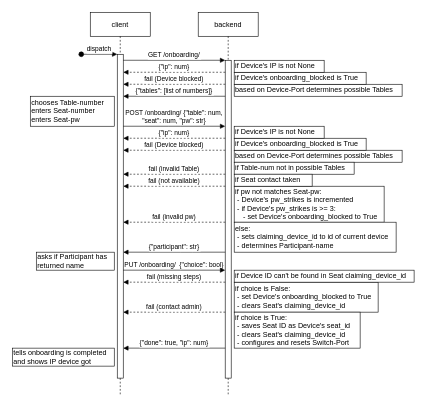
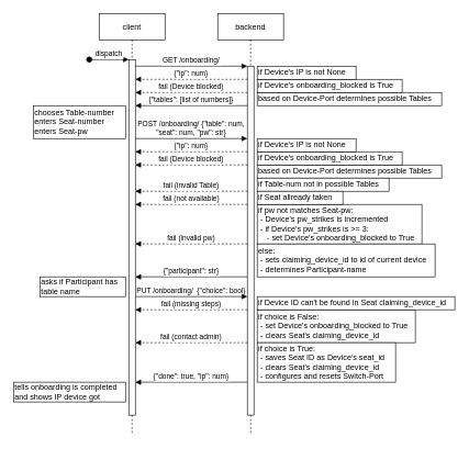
  <mxCell id="0" />
  <mxCell id="1" parent="0" />
  <mxCell id="2" value="client" style="shape=umlLifeline;perimeter=lifelinePerimeter;container=1;collapsible=0;recursiveResize=0;rounded=0;shadow=0;strokeWidth=1;" parent="1" vertex="1"><mxGeometry x="150" y="20" width="100" height="640" as="geometry" /></mxCell>
  <mxCell id="3" value="" style="points=[];perimeter=orthogonalPerimeter;rounded=0;shadow=0;strokeWidth=1;" parent="2" vertex="1"><mxGeometry x="45" y="70" width="10" height="540" as="geometry" /></mxCell>
  <mxCell id="4" value="dispatch" style="verticalAlign=bottom;startArrow=oval;endArrow=block;startSize=8;shadow=0;strokeWidth=1;" parent="2" target="3" edge="1"><mxGeometry relative="1" as="geometry"><mxPoint x="-15" y="70" as="sourcePoint" /></mxGeometry></mxCell>
- <mxCell id="5" value="asks if Participant has&lt;br&gt;returned name" style="rounded=0;whiteSpace=wrap;html=1;align=left;autosize=1;" parent="2" vertex="1"><mxGeometry x="-90" y="400" width="130" height="30" as="geometry" /></mxCell>
+ <mxCell id="5" value="asks if Participant has&lt;br&gt;table name" style="rounded=0;whiteSpace=wrap;html=1;align=left;autosize=1;" parent="2" vertex="1"><mxGeometry x="-90" y="400" width="130" height="30" as="geometry" /></mxCell>
  <mxCell id="6" value="backend" style="shape=umlLifeline;perimeter=lifelinePerimeter;container=1;collapsible=0;recursiveResize=0;rounded=0;shadow=0;strokeWidth=1;" parent="1" vertex="1"><mxGeometry x="330" y="20" width="100" height="640" as="geometry" /></mxCell>
  <mxCell id="7" value="" style="points=[];perimeter=orthogonalPerimeter;rounded=0;shadow=0;strokeWidth=1;" parent="6" vertex="1"><mxGeometry x="45" y="80" width="10" height="530" as="geometry" /></mxCell>
  <mxCell id="8" value="fail (invalid Table)" style="verticalAlign=bottom;endArrow=block;shadow=0;strokeWidth=1;dashed=1;" parent="6" edge="1"><mxGeometry relative="1" as="geometry"><mxPoint x="45" y="270" as="sourcePoint" /><mxPoint x="-125" y="270" as="targetPoint" /><Array as="points"><mxPoint x="-20" y="270" /></Array></mxGeometry></mxCell>
  <mxCell id="9" value="fail (not available)" style="verticalAlign=bottom;endArrow=block;shadow=0;strokeWidth=1;dashed=1;" parent="6" edge="1"><mxGeometry relative="1" as="geometry"><mxPoint x="45" y="290" as="sourcePoint" /><mxPoint x="-125" y="290" as="targetPoint" /><Array as="points"><mxPoint x="-20" y="290" /></Array></mxGeometry></mxCell>
  <mxCell id="10" value="fail (invalid pw)" style="verticalAlign=bottom;endArrow=block;shadow=0;strokeWidth=1;dashed=1;" parent="6" edge="1"><mxGeometry relative="1" as="geometry"><mxPoint x="45" y="350" as="sourcePoint" /><mxPoint x="-125" y="350" as="targetPoint" /><Array as="points"><mxPoint x="-20" y="350" /></Array></mxGeometry></mxCell>
  <mxCell id="11" value="{&quot;participant&quot;: str}" style="verticalAlign=bottom;endArrow=block;shadow=0;strokeWidth=1;" parent="6" edge="1"><mxGeometry relative="1" as="geometry"><mxPoint x="45" y="400" as="sourcePoint" /><mxPoint x="-125" y="400" as="targetPoint" /><Array as="points"><mxPoint x="-20" y="400" /></Array></mxGeometry></mxCell>
  <mxCell id="12" value="{&quot;tables&quot;: [list of numbers]}" style="verticalAlign=bottom;endArrow=block;shadow=0;strokeWidth=1;" parent="6" edge="1"><mxGeometry relative="1" as="geometry"><mxPoint x="45" y="140" as="sourcePoint" /><mxPoint x="-125" y="140" as="targetPoint" /><Array as="points"><mxPoint x="-20" y="140" /></Array></mxGeometry></mxCell>
  <mxCell id="13" value="fail (Device blocked)" style="verticalAlign=bottom;endArrow=block;shadow=0;strokeWidth=1;dashed=1;" parent="6" edge="1"><mxGeometry relative="1" as="geometry"><mxPoint x="45" y="120" as="sourcePoint" /><mxPoint x="-125" y="120" as="targetPoint" /><Array as="points"><mxPoint x="-20" y="120" /></Array></mxGeometry></mxCell>
  <mxCell id="14" value="POST /onboarding/ {&quot;table&quot;: num,&#10;&quot;seat&quot;: num, &quot;pw&quot;: str}" style="verticalAlign=bottom;endArrow=block;entryX=0;entryY=0;shadow=0;strokeWidth=1;labelBackgroundColor=none;" parent="6" edge="1"><mxGeometry relative="1" as="geometry"><mxPoint x="-125" y="190.0" as="sourcePoint" /><mxPoint x="45" y="190.0" as="targetPoint" /><Array as="points"><mxPoint x="-40" y="190" /></Array></mxGeometry></mxCell>
  <mxCell id="15" value="fail (Device blocked)" style="verticalAlign=bottom;endArrow=block;shadow=0;strokeWidth=1;dashed=1;" parent="6" edge="1"><mxGeometry relative="1" as="geometry"><mxPoint x="45" y="230" as="sourcePoint" /><mxPoint x="-125" y="230" as="targetPoint" /><Array as="points"><mxPoint x="-20" y="230" /></Array></mxGeometry></mxCell>
  <mxCell id="16" value="PUT /onboarding/  {&quot;choice&quot;: bool}" style="verticalAlign=bottom;endArrow=block;entryX=0;entryY=0;shadow=0;strokeWidth=1;labelBackgroundColor=none;" parent="6" edge="1"><mxGeometry relative="1" as="geometry"><mxPoint x="-125" y="430.0" as="sourcePoint" /><mxPoint x="45" y="430.0" as="targetPoint" /><Array as="points"><mxPoint x="-40" y="430" /></Array></mxGeometry></mxCell>
  <mxCell id="17" value="fail (missing steps)" style="verticalAlign=bottom;endArrow=block;shadow=0;strokeWidth=1;dashed=1;" parent="6" edge="1"><mxGeometry relative="1" as="geometry"><mxPoint x="45" y="450" as="sourcePoint" /><mxPoint x="-125" y="450" as="targetPoint" /><Array as="points"><mxPoint x="-20" y="450" /></Array></mxGeometry></mxCell>
  <mxCell id="18" value="fail (contact admin)" style="verticalAlign=bottom;endArrow=block;shadow=0;strokeWidth=1;dashed=1;" parent="6" edge="1"><mxGeometry relative="1" as="geometry"><mxPoint x="45" y="500" as="sourcePoint" /><mxPoint x="-125" y="500" as="targetPoint" /><Array as="points"><mxPoint x="-20" y="500" /></Array></mxGeometry></mxCell>
  <mxCell id="19" value="{&quot;ip&quot;: num}" style="verticalAlign=bottom;endArrow=block;shadow=0;strokeWidth=1;dashed=1;" parent="6" edge="1"><mxGeometry relative="1" as="geometry"><mxPoint x="45" y="100" as="sourcePoint" /><mxPoint x="-125" y="100" as="targetPoint" /><Array as="points"><mxPoint x="-20" y="100" /></Array></mxGeometry></mxCell>
  <mxCell id="20" value="{&quot;ip&quot;: num}" style="verticalAlign=bottom;endArrow=block;shadow=0;strokeWidth=1;dashed=1;" parent="6" edge="1"><mxGeometry relative="1" as="geometry"><mxPoint x="45" y="210" as="sourcePoint" /><mxPoint x="-125" y="210" as="targetPoint" /><Array as="points"><mxPoint x="-20" y="210" /></Array></mxGeometry></mxCell>
  <mxCell id="21" value="{&quot;done&quot;: true, &quot;ip&quot;: num}" style="verticalAlign=bottom;endArrow=block;shadow=0;strokeWidth=1;" parent="6" edge="1"><mxGeometry relative="1" as="geometry"><mxPoint x="45" y="560" as="sourcePoint" /><mxPoint x="-125" y="560" as="targetPoint" /><Array as="points"><mxPoint x="-20" y="560" /></Array></mxGeometry></mxCell>
  <mxCell id="22" value="GET /onboarding/" style="verticalAlign=bottom;endArrow=block;entryX=0;entryY=0;shadow=0;strokeWidth=1;" parent="1" source="3" target="7" edge="1"><mxGeometry relative="1" as="geometry"><mxPoint x="305" y="100" as="sourcePoint" /></mxGeometry></mxCell>
  <mxCell id="23" value="based on Device-Port determines possible Tables" style="rounded=0;whiteSpace=wrap;html=1;align=left;autosize=1;" parent="1" vertex="1"><mxGeometry x="390" y="140" width="280" height="20" as="geometry" /></mxCell>
  <mxCell id="24" value="if pw not matches Seat-pw:&lt;br&gt;&amp;nbsp;- Device's pw_strikes is incremented&lt;br&gt;&amp;nbsp;- if Device's pw_strikes is &amp;gt;= 3:&lt;br&gt;&amp;nbsp; &amp;nbsp; - set Device's onboarding_blocked to True" style="rounded=0;whiteSpace=wrap;html=1;align=left;autosize=1;" parent="1" vertex="1"><mxGeometry x="390" y="310" width="250" height="60" as="geometry" /></mxCell>
  <mxCell id="25" value="else:&lt;br&gt;&amp;nbsp;- sets claiming_device_id to id of current device&lt;br&gt;&amp;nbsp;- determines Participant-name" style="rounded=0;whiteSpace=wrap;html=1;align=left;autosize=1;" parent="1" vertex="1"><mxGeometry x="390" y="370" width="270" height="50" as="geometry" /></mxCell>
  <mxCell id="26" value="based on Device-Port determines possible Tables" style="rounded=0;whiteSpace=wrap;html=1;align=left;autosize=1;" parent="1" vertex="1"><mxGeometry x="390" y="250" width="280" height="20" as="geometry" /></mxCell>
  <mxCell id="27" value="if Table-num not in possible Tables" style="rounded=0;whiteSpace=wrap;html=1;align=left;autosize=1;" parent="1" vertex="1"><mxGeometry x="390" y="270" width="200" height="20" as="geometry" /></mxCell>
- <mxCell id="28" value="if Seat contact taken" style="rounded=0;whiteSpace=wrap;html=1;align=left;autosize=1;" parent="1" vertex="1"><mxGeometry x="390" y="290" width="130" height="20" as="geometry" /></mxCell>
+ <mxCell id="28" value="if Seat allready taken" style="rounded=0;whiteSpace=wrap;html=1;align=left;autosize=1;" parent="1" vertex="1"><mxGeometry x="390" y="290" width="130" height="20" as="geometry" /></mxCell>
  <mxCell id="29" value="if Device's onboarding_blocked is True" style="rounded=0;whiteSpace=wrap;html=1;align=left;autosize=1;" parent="1" vertex="1"><mxGeometry x="390" y="120" width="220" height="20" as="geometry" /></mxCell>
  <mxCell id="30" value="if Device's onboarding_blocked is True" style="rounded=0;whiteSpace=wrap;html=1;align=left;autosize=1;" parent="1" vertex="1"><mxGeometry x="390" y="230" width="220" height="20" as="geometry" /></mxCell>
  <mxCell id="31" value="if choice is False:&lt;br&gt;&amp;nbsp;- set Device's onboarding_blocked to True&lt;br&gt;&amp;nbsp;- clears Seat's claiming_device_id" style="rounded=0;whiteSpace=wrap;html=1;align=left;autosize=1;" parent="1" vertex="1"><mxGeometry x="390" y="470" width="240" height="50" as="geometry" /></mxCell>
  <mxCell id="32" value="if Device ID can't be found in Seat claiming_device_id" style="rounded=0;whiteSpace=wrap;html=1;align=left;autosize=1;" parent="1" vertex="1"><mxGeometry x="390" y="450" width="300" height="20" as="geometry" /></mxCell>
  <mxCell id="33" value="if choice is True:&lt;br&gt;&amp;nbsp;- saves Seat ID as Device's seat_id&lt;br&gt;&amp;nbsp;- clears Seat's claiming_device_id&lt;br&gt;&amp;nbsp;- configures and resets Switch-Port" style="rounded=0;whiteSpace=wrap;html=1;align=left;autosize=1;" parent="1" vertex="1"><mxGeometry x="390" y="520" width="210" height="60" as="geometry" /></mxCell>
  <mxCell id="34" value="if Device's IP is not None" style="rounded=0;whiteSpace=wrap;html=1;align=left;autosize=1;" parent="1" vertex="1"><mxGeometry x="390" y="100" width="150" height="20" as="geometry" /></mxCell>
  <mxCell id="35" value="chooses Table-number&lt;br&gt;enters Seat-number&lt;br&gt;enters Seat-pw" style="rounded=0;whiteSpace=wrap;html=1;align=left;autosize=1;" parent="1" vertex="1"><mxGeometry x="50" y="160" width="140" height="50" as="geometry" /></mxCell>
  <mxCell id="36" value="if Device's IP is not None" style="rounded=0;whiteSpace=wrap;html=1;align=left;autosize=1;" parent="1" vertex="1"><mxGeometry x="390" y="210" width="150" height="20" as="geometry" /></mxCell>
  <mxCell id="37" value="tells onboarding is completed&lt;br&gt;and shows IP device got" style="rounded=0;whiteSpace=wrap;html=1;align=left;autosize=1;" parent="1" vertex="1"><mxGeometry x="20" y="580" width="170" height="30" as="geometry" /></mxCell>
